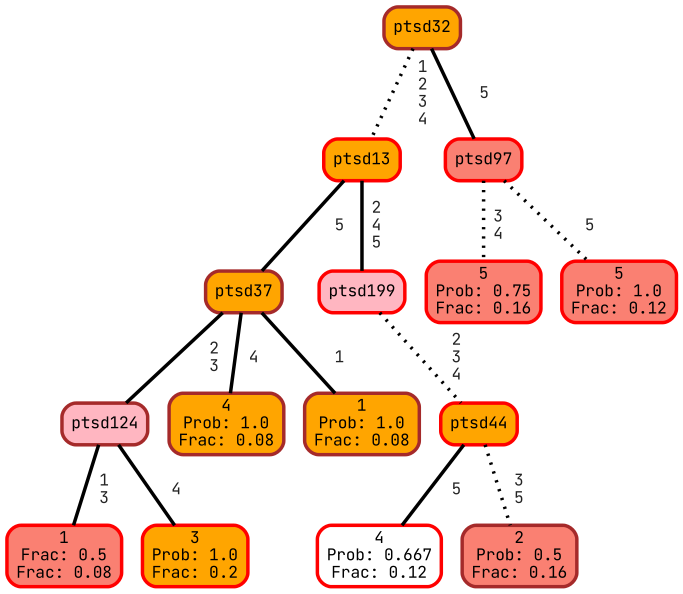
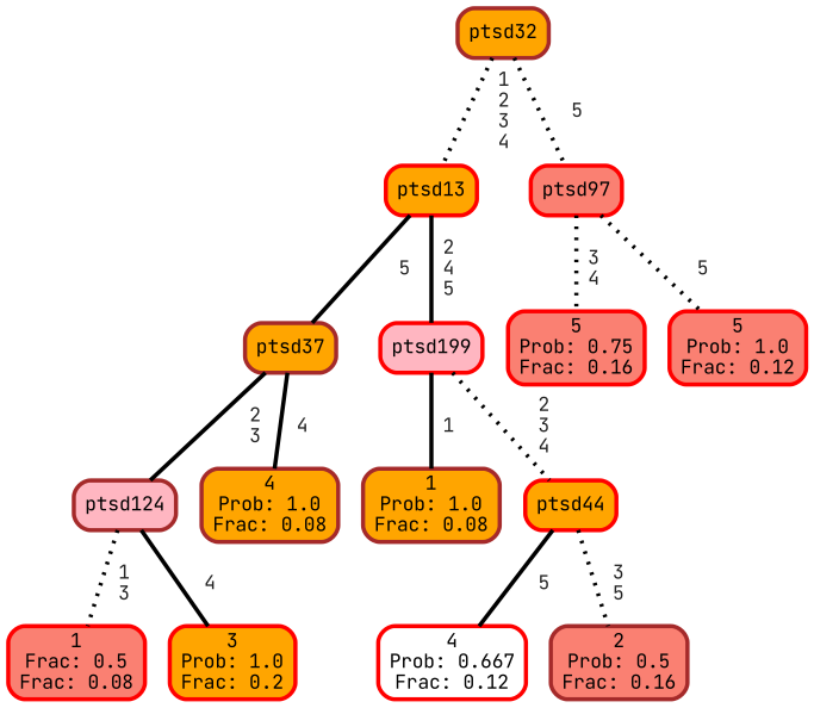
  graph {
    fontname="JetBrains Mono"
    ranksep="0 equally"
    splines=straight
    node [color=red fillcolor=orange fontcolor=black fontname="JetBrains Mono" penwidth=3 shape=box style="filled, rounded"]
    edge [color=black fontcolor=grey14 fontname="JetBrains Mono" fontweight=bold penwidth=3 style=dotted]
    n1 [fillcolor=salmon label="1\nFrac: 0.5\nFrac: 0.08"]
    n2 [color=brown fillcolor=lightpink label=ptsd124]
    n3 [label="3\nProb: 1.0\nFrac: 0.2"]
    n4 [color=brown label=ptsd37]
    n5 [color=brown label="4\nProb: 1.0\nFrac: 0.08"]
    n6 [label=ptsd13]
    n7 [fillcolor=lightpink label=ptsd199]
    n8 [color=brown label="1\nProb: 1.0\nFrac: 0.08"]
    n9 [label=ptsd44]
    n10 [fillcolor=white label="4\nProb: 0.667\nFrac: 0.12"]
    n11 [color=brown fillcolor=salmon label="2\nProb: 0.5\nFrac: 0.16"]
    n12 [color=brown label=ptsd32]
    n13 [fillcolor=salmon label=ptsd97]
    n14 [fillcolor=salmon label="5\nProb: 0.75\nFrac: 0.16"]
    n15 [fillcolor=salmon label="5\nProb: 1.0\nFrac: 0.12"]
    subgraph sub_1 {
      rank=same
    }
-   n2 -- n1 [label=" 1\n 3" style=bold]
+   n2 -- n1 [label=" 1\n 3"]
    n2 -- n3 [label=" 4" style=bold]
    n4 -- n2 [label=" 2\n 3" style=bold]
    n4 -- n5 [label=" 4" style=bold]
    n6 -- n4 [label=" 5" style=bold]
    n6 -- n7 [label=" 2\n 4\n 5" style=bold]
-   n4 -- n8 [label=" 1" style=bold]
+   n7 -- n8 [label=" 1" style=bold]
    n7 -- n9 [label=" 2\n 3\n 4"]
    n9 -- n10 [label=" 5" style=bold]
    n9 -- n11 [label=" 3\n 5"]
    n12 -- n6 [label=" 1\n 2\n 3\n 4"]
-   n12 -- n13 [label=" 5" style=bold]
+   n12 -- n13 [label=" 5"]
    n13 -- n14 [label=" 3\n 4"]
    n13 -- n15 [label=" 5"]
  }
